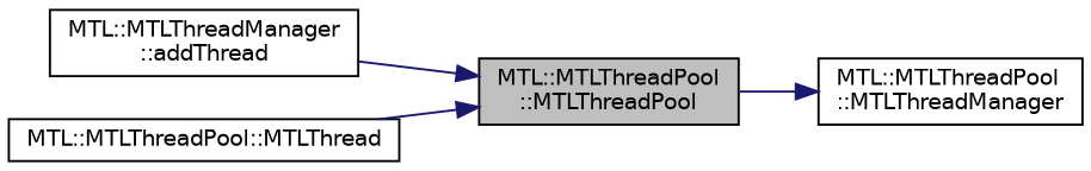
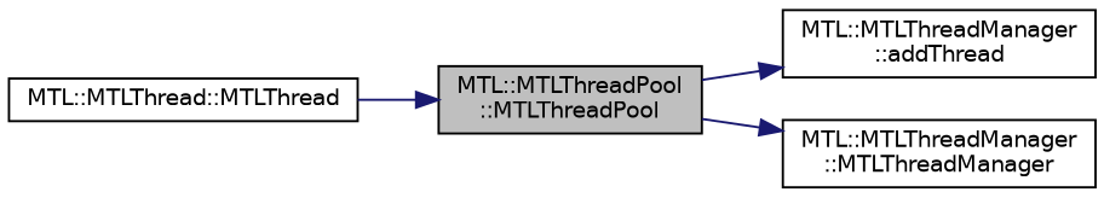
  digraph {
    rankdir=LR
    node [color=black fillcolor=white fontname=Helvetica fontsize=10 shape=record style=filled]
    edge [color=midnightblue fontname=Helvetica fontsize=10 labelfontname=Helvetica labelfontsize=10 style=solid]
    n1 [fillcolor=grey75 fontcolor=black height=0.2 label="MTL::MTLThreadPool\l::MTLThreadPool" width=0.4]
    n2 [height=0.2 label="MTL::MTLThreadManager\l::addThread" width=0.4]
-   n3 [height=0.2 label="MTL::MTLThreadPool\l::MTLThreadManager" width=0.4]
-   n4 [height=0.2 label="MTL::MTLThreadPool::MTLThread" width=0.4]
-   n2 -> n1
+   n3 [height=0.2 label="MTL::MTLThreadManager\l::MTLThreadManager" width=0.4]
+   n4 [height=0.2 label="MTL::MTLThread::MTLThread" width=0.4]
+   n1 -> n2
    n1 -> n3
    n4 -> n1
  }
